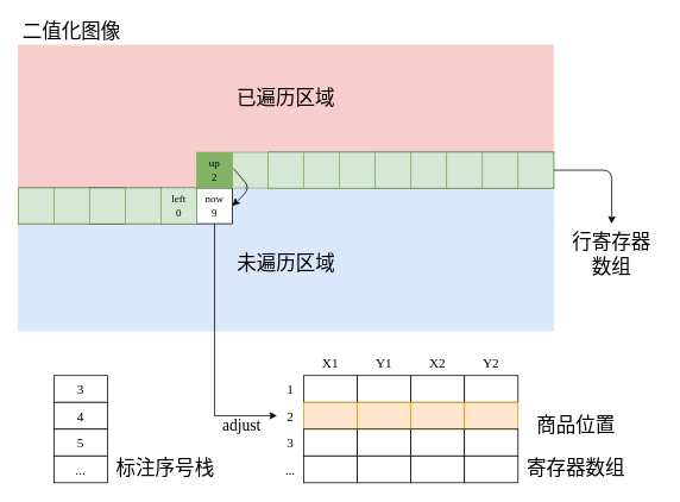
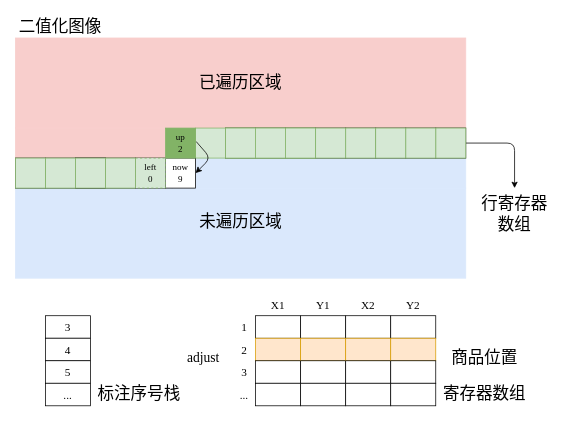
  <mxCell id="0" />
  <mxCell id="1" parent="0" />
  <mxCell id="2" value="" style="rounded=0;whiteSpace=wrap;html=1;strokeColor=#DAE8FC;fillColor=#DAE8FC;" parent="1" vertex="1"><mxGeometry x="20" y="250" width="600" height="120" as="geometry" /></mxCell>
  <mxCell id="3" value="" style="rounded=0;whiteSpace=wrap;html=1;strokeColor=#DAE8FC;fillColor=#DAE8FC;" parent="1" vertex="1"><mxGeometry x="260" y="210" width="360" height="40" as="geometry" /></mxCell>
  <mxCell id="4" value="" style="rounded=0;whiteSpace=wrap;html=1;strokeColor=#F8CECC;fillColor=#F8CECC;" parent="1" vertex="1"><mxGeometry x="20" y="170" width="200" height="40" as="geometry" /></mxCell>
  <mxCell id="5" value="" style="rounded=0;whiteSpace=wrap;html=1;strokeColor=#F8CECC;fillColor=#f8cecc;" parent="1" vertex="1"><mxGeometry x="20" y="50" width="600" height="120" as="geometry" /></mxCell>
  <mxCell id="6" value="" style="whiteSpace=wrap;html=1;aspect=fixed;fillColor=#d5e8d4;strokeColor=#82b366;" parent="1" vertex="1"><mxGeometry x="260" y="170" width="40" height="40" as="geometry" /></mxCell>
  <mxCell id="7" value="" style="whiteSpace=wrap;html=1;aspect=fixed;" parent="1" vertex="1"><mxGeometry x="300" y="170" width="40" height="40" as="geometry" /></mxCell>
  <mxCell id="8" value="" style="whiteSpace=wrap;html=1;aspect=fixed;" parent="1" vertex="1"><mxGeometry x="340" y="170" width="40" height="40" as="geometry" /></mxCell>
  <mxCell id="9" value="" style="whiteSpace=wrap;html=1;aspect=fixed;" parent="1" vertex="1"><mxGeometry x="380" y="170" width="40" height="40" as="geometry" /></mxCell>
  <mxCell id="10" value="" style="whiteSpace=wrap;html=1;aspect=fixed;" parent="1" vertex="1"><mxGeometry x="420" y="170" width="40" height="40" as="geometry" /></mxCell>
  <mxCell id="11" value="" style="whiteSpace=wrap;html=1;aspect=fixed;" parent="1" vertex="1"><mxGeometry x="460" y="170" width="40" height="40" as="geometry" /></mxCell>
  <mxCell id="12" value="" style="whiteSpace=wrap;html=1;aspect=fixed;" parent="1" vertex="1"><mxGeometry x="500" y="170" width="40" height="40" as="geometry" /></mxCell>
  <mxCell id="13" value="" style="whiteSpace=wrap;html=1;aspect=fixed;" parent="1" vertex="1"><mxGeometry x="540" y="170" width="40" height="40" as="geometry" /></mxCell>
  <mxCell id="14" value="" style="whiteSpace=wrap;html=1;aspect=fixed;" parent="1" vertex="1"><mxGeometry x="580" y="170" width="40" height="40" as="geometry" /></mxCell>
  <mxCell id="15" value="" style="whiteSpace=wrap;html=1;aspect=fixed;" parent="1" vertex="1"><mxGeometry x="100" y="210" width="40" height="40" as="geometry" /></mxCell>
  <mxCell id="16" value="" style="whiteSpace=wrap;html=1;aspect=fixed;" parent="1" vertex="1"><mxGeometry x="140" y="210" width="40" height="40" as="geometry" /></mxCell>
  <mxCell id="17" value="" style="edgeStyle=none;html=1;" parent="1" source="18" target="2" edge="1"><mxGeometry relative="1" as="geometry" /></mxCell>
  <mxCell id="18" value="" style="whiteSpace=wrap;html=1;aspect=fixed;" parent="1" vertex="1"><mxGeometry x="180" y="210" width="40" height="40" as="geometry" /></mxCell>
  <mxCell id="19" value="" style="whiteSpace=wrap;html=1;aspect=fixed;" parent="1" vertex="1"><mxGeometry x="20" y="210" width="40" height="40" as="geometry" /></mxCell>
  <mxCell id="20" value="" style="whiteSpace=wrap;html=1;aspect=fixed;" parent="1" vertex="1"><mxGeometry x="60" y="210" width="40" height="40" as="geometry" /></mxCell>
  <mxCell id="21" value="" style="whiteSpace=wrap;html=1;aspect=fixed;" parent="1" vertex="1"><mxGeometry x="100" y="210" width="40" height="40" as="geometry" /></mxCell>
- <mxCell id="22" style="edgeStyle=none;html=1;entryX=0;entryY=0.5;entryDx=0;entryDy=0;fontFamily=Times New Roman;fontSize=22;rounded=0;" parent="1" source="23" target="70" edge="1"><mxGeometry relative="1" as="geometry"><Array as="points"><mxPoint x="240" y="465" /></Array></mxGeometry></mxCell>
  <mxCell id="23" value="&lt;font face=&quot;Times New Roman&quot;&gt;now&lt;br&gt;9&lt;br&gt;&lt;/font&gt;" style="whiteSpace=wrap;html=1;aspect=fixed;" parent="1" vertex="1"><mxGeometry x="220" y="210" width="40" height="40" as="geometry" /></mxCell>
  <mxCell id="24" value="" style="whiteSpace=wrap;html=1;aspect=fixed;fillColor=#d5e8d4;strokeColor=#82b366;" parent="1" vertex="1"><mxGeometry x="300" y="170" width="40" height="40" as="geometry" /></mxCell>
  <mxCell id="25" style="edgeStyle=none;html=1;fontFamily=Times New Roman;fontSize=22;" parent="1" source="27" target="23" edge="1"><mxGeometry relative="1" as="geometry" /></mxCell>
  <mxCell id="26" style="edgeStyle=none;html=1;entryX=0;entryY=0.5;entryDx=0;entryDy=0;fontFamily=Times New Roman;fontSize=22;exitX=0.018;exitY=0.446;exitDx=0;exitDy=0;exitPerimeter=0;" parent="1" source="6" target="3" edge="1"><mxGeometry relative="1" as="geometry"><Array as="points"><mxPoint x="280" y="210" /></Array></mxGeometry></mxCell>
  <mxCell id="27" value="&lt;font face=&quot;Times New Roman&quot;&gt;up&lt;br&gt;2&lt;/font&gt;" style="whiteSpace=wrap;html=1;aspect=fixed;fillColor=#82B366;strokeColor=#82B366;" parent="1" vertex="1"><mxGeometry x="220" y="170" width="40" height="40" as="geometry" /></mxCell>
  <mxCell id="28" value="" style="whiteSpace=wrap;html=1;aspect=fixed;fillColor=#d5e8d4;strokeColor=#82b366;" parent="1" vertex="1"><mxGeometry x="340" y="170" width="40" height="40" as="geometry" /></mxCell>
  <mxCell id="29" value="" style="whiteSpace=wrap;html=1;aspect=fixed;fillColor=#d5e8d4;strokeColor=#82b366;" parent="1" vertex="1"><mxGeometry x="380" y="170" width="40" height="40" as="geometry" /></mxCell>
  <mxCell id="30" value="" style="whiteSpace=wrap;html=1;aspect=fixed;fillColor=#d5e8d4;strokeColor=#82b366;" parent="1" vertex="1"><mxGeometry x="380" y="170" width="40" height="40" as="geometry" /></mxCell>
  <mxCell id="31" value="" style="whiteSpace=wrap;html=1;aspect=fixed;fillColor=#d5e8d4;strokeColor=#82b366;" parent="1" vertex="1"><mxGeometry x="340" y="170" width="40" height="40" as="geometry" /></mxCell>
  <mxCell id="32" value="" style="whiteSpace=wrap;html=1;aspect=fixed;fillColor=#d5e8d4;strokeColor=#82b366;" parent="1" vertex="1"><mxGeometry x="300" y="170" width="40" height="40" as="geometry" /></mxCell>
  <mxCell id="33" value="" style="whiteSpace=wrap;html=1;aspect=fixed;fillColor=#d5e8d4;strokeColor=#82b366;" parent="1" vertex="1"><mxGeometry x="460" y="170" width="40" height="40" as="geometry" /></mxCell>
  <mxCell id="34" value="" style="whiteSpace=wrap;html=1;aspect=fixed;fillColor=#d5e8d4;strokeColor=#82b366;" parent="1" vertex="1"><mxGeometry x="420" y="170" width="40" height="40" as="geometry" /></mxCell>
  <mxCell id="35" style="edgeStyle=none;html=1;entryX=0.5;entryY=0;entryDx=0;entryDy=0;fontFamily=宋体;fontSource=https%3A%2F%2Ffonts.googleapis.com%2Fcss%3Ffamily%3D%25E5%25AE%258B%25E4%25BD%2593;fontSize=15;" parent="1" source="36" target="44" edge="1"><mxGeometry relative="1" as="geometry"><Array as="points"><mxPoint x="685" y="190" /></Array></mxGeometry></mxCell>
  <mxCell id="36" value="" style="whiteSpace=wrap;html=1;aspect=fixed;fillColor=#d5e8d4;strokeColor=#82b366;" parent="1" vertex="1"><mxGeometry x="580" y="170" width="40" height="40" as="geometry" /></mxCell>
  <mxCell id="37" value="" style="whiteSpace=wrap;html=1;aspect=fixed;fillColor=#d5e8d4;strokeColor=#82b366;" parent="1" vertex="1"><mxGeometry x="540" y="170" width="40" height="40" as="geometry" /></mxCell>
  <mxCell id="38" value="" style="whiteSpace=wrap;html=1;aspect=fixed;fillColor=#d5e8d4;strokeColor=#82b366;" parent="1" vertex="1"><mxGeometry x="500" y="170" width="40" height="40" as="geometry" /></mxCell>
  <mxCell id="39" value="" style="whiteSpace=wrap;html=1;aspect=fixed;fillColor=#d5e8d4;strokeColor=#82b366;" parent="1" vertex="1"><mxGeometry x="60" y="210" width="40" height="40" as="geometry" /></mxCell>
  <mxCell id="40" value="" style="whiteSpace=wrap;html=1;aspect=fixed;fillColor=#d5e8d4;strokeColor=#82b366;" parent="1" vertex="1"><mxGeometry x="20" y="210" width="40" height="40" as="geometry" /></mxCell>
  <mxCell id="41" value="&lt;font face=&quot;Times New Roman&quot;&gt;left&lt;br&gt;0&lt;/font&gt;" style="whiteSpace=wrap;html=1;aspect=fixed;fillColor=#d5e8d4;strokeColor=#82b366;dashed=1;" parent="1" vertex="1"><mxGeometry x="180" y="210" width="40" height="40" as="geometry" /></mxCell>
  <mxCell id="42" value="" style="whiteSpace=wrap;html=1;aspect=fixed;fillColor=#d5e8d4;strokeColor=#82b366;" parent="1" vertex="1"><mxGeometry x="140" y="210" width="40" height="40" as="geometry" /></mxCell>
  <mxCell id="43" value="" style="whiteSpace=wrap;html=1;aspect=fixed;fillColor=#d5e8d4;strokeColor=#82b366;" parent="1" vertex="1"><mxGeometry x="100" y="210" width="40" height="40" as="geometry" /></mxCell>
  <mxCell id="44" value="&lt;p class=&quot;MsoNormal&quot;&gt;&lt;font face=&quot;宋体&quot; data-font-src=&quot;https://fonts.googleapis.com/css?family=%E5%AE%8B%E4%BD%93&quot; style=&quot;font-size: 22px&quot;&gt;行寄存器数组&lt;/font&gt;&lt;br&gt;&lt;/p&gt;" style="text;html=1;strokeColor=none;fillColor=none;align=center;verticalAlign=middle;whiteSpace=wrap;rounded=0;" parent="1" vertex="1"><mxGeometry x="630" y="250" width="110" height="70" as="geometry" /></mxCell>
  <mxCell id="45" value="&lt;font face=&quot;Times New Roman&quot;&gt;3&lt;/font&gt;" style="rounded=0;whiteSpace=wrap;html=1;fontFamily=宋体;fontSource=https%3A%2F%2Ffonts.googleapis.com%2Fcss%3Ffamily%3D%25E5%25AE%258B%25E4%25BD%2593;fontSize=15;" parent="1" vertex="1"><mxGeometry x="60" y="420" width="60" height="30" as="geometry" /></mxCell>
  <mxCell id="46" value="&lt;font face=&quot;Times New Roman&quot;&gt;4&lt;/font&gt;" style="rounded=0;whiteSpace=wrap;html=1;fontFamily=宋体;fontSource=https%3A%2F%2Ffonts.googleapis.com%2Fcss%3Ffamily%3D%25E5%25AE%258B%25E4%25BD%2593;fontSize=15;" parent="1" vertex="1"><mxGeometry x="60" y="450" width="60" height="30" as="geometry" /></mxCell>
  <mxCell id="47" value="&lt;span style=&quot;font-family: &amp;#34;times new roman&amp;#34;&quot;&gt;5&lt;/span&gt;" style="rounded=0;whiteSpace=wrap;html=1;fontFamily=宋体;fontSource=https%3A%2F%2Ffonts.googleapis.com%2Fcss%3Ffamily%3D%25E5%25AE%258B%25E4%25BD%2593;fontSize=15;" parent="1" vertex="1"><mxGeometry x="60" y="480" width="60" height="30" as="geometry" /></mxCell>
  <mxCell id="48" value="&lt;font face=&quot;Times New Roman&quot;&gt;...&lt;/font&gt;" style="rounded=0;whiteSpace=wrap;html=1;fontFamily=宋体;fontSource=https%3A%2F%2Ffonts.googleapis.com%2Fcss%3Ffamily%3D%25E5%25AE%258B%25E4%25BD%2593;fontSize=15;" parent="1" vertex="1"><mxGeometry x="60" y="510" width="60" height="30" as="geometry" /></mxCell>
  <mxCell id="49" value="" style="rounded=0;whiteSpace=wrap;html=1;fontFamily=宋体;fontSource=https%3A%2F%2Ffonts.googleapis.com%2Fcss%3Ffamily%3D%25E5%25AE%258B%25E4%25BD%2593;fontSize=15;" parent="1" vertex="1"><mxGeometry x="340" y="420" width="60" height="30" as="geometry" /></mxCell>
  <mxCell id="50" value="" style="rounded=0;whiteSpace=wrap;html=1;fontFamily=宋体;fontSource=https%3A%2F%2Ffonts.googleapis.com%2Fcss%3Ffamily%3D%25E5%25AE%258B%25E4%25BD%2593;fontSize=15;fillColor=#ffe6cc;strokeColor=#d79b00;" parent="1" vertex="1"><mxGeometry x="340" y="450" width="60" height="30" as="geometry" /></mxCell>
  <mxCell id="51" value="" style="rounded=0;whiteSpace=wrap;html=1;fontFamily=宋体;fontSource=https%3A%2F%2Ffonts.googleapis.com%2Fcss%3Ffamily%3D%25E5%25AE%258B%25E4%25BD%2593;fontSize=15;" parent="1" vertex="1"><mxGeometry x="340" y="480" width="60" height="30" as="geometry" /></mxCell>
  <mxCell id="52" value="" style="rounded=0;whiteSpace=wrap;html=1;fontFamily=宋体;fontSource=https%3A%2F%2Ffonts.googleapis.com%2Fcss%3Ffamily%3D%25E5%25AE%258B%25E4%25BD%2593;fontSize=15;" parent="1" vertex="1"><mxGeometry x="340" y="510" width="60" height="30" as="geometry" /></mxCell>
  <mxCell id="53" value="" style="rounded=0;whiteSpace=wrap;html=1;fontFamily=宋体;fontSource=https%3A%2F%2Ffonts.googleapis.com%2Fcss%3Ffamily%3D%25E5%25AE%258B%25E4%25BD%2593;fontSize=15;" parent="1" vertex="1"><mxGeometry x="400" y="420" width="60" height="30" as="geometry" /></mxCell>
  <mxCell id="54" value="" style="rounded=0;whiteSpace=wrap;html=1;fontFamily=宋体;fontSource=https%3A%2F%2Ffonts.googleapis.com%2Fcss%3Ffamily%3D%25E5%25AE%258B%25E4%25BD%2593;fontSize=15;fillColor=#ffe6cc;strokeColor=#d79b00;" parent="1" vertex="1"><mxGeometry x="400" y="450" width="60" height="30" as="geometry" /></mxCell>
  <mxCell id="55" value="" style="rounded=0;whiteSpace=wrap;html=1;fontFamily=宋体;fontSource=https%3A%2F%2Ffonts.googleapis.com%2Fcss%3Ffamily%3D%25E5%25AE%258B%25E4%25BD%2593;fontSize=15;" parent="1" vertex="1"><mxGeometry x="400" y="480" width="60" height="30" as="geometry" /></mxCell>
  <mxCell id="56" value="" style="rounded=0;whiteSpace=wrap;html=1;fontFamily=宋体;fontSource=https%3A%2F%2Ffonts.googleapis.com%2Fcss%3Ffamily%3D%25E5%25AE%258B%25E4%25BD%2593;fontSize=15;" parent="1" vertex="1"><mxGeometry x="400" y="510" width="60" height="30" as="geometry" /></mxCell>
  <mxCell id="57" value="" style="rounded=0;whiteSpace=wrap;html=1;fontFamily=宋体;fontSource=https%3A%2F%2Ffonts.googleapis.com%2Fcss%3Ffamily%3D%25E5%25AE%258B%25E4%25BD%2593;fontSize=15;" parent="1" vertex="1"><mxGeometry x="460" y="420" width="60" height="30" as="geometry" /></mxCell>
  <mxCell id="58" value="" style="rounded=0;whiteSpace=wrap;html=1;fontFamily=宋体;fontSource=https%3A%2F%2Ffonts.googleapis.com%2Fcss%3Ffamily%3D%25E5%25AE%258B%25E4%25BD%2593;fontSize=15;fillColor=#ffe6cc;strokeColor=#d79b00;" parent="1" vertex="1"><mxGeometry x="460" y="450" width="60" height="30" as="geometry" /></mxCell>
  <mxCell id="59" value="" style="rounded=0;whiteSpace=wrap;html=1;fontFamily=宋体;fontSource=https%3A%2F%2Ffonts.googleapis.com%2Fcss%3Ffamily%3D%25E5%25AE%258B%25E4%25BD%2593;fontSize=15;" parent="1" vertex="1"><mxGeometry x="460" y="480" width="60" height="30" as="geometry" /></mxCell>
  <mxCell id="60" value="" style="rounded=0;whiteSpace=wrap;html=1;fontFamily=宋体;fontSource=https%3A%2F%2Ffonts.googleapis.com%2Fcss%3Ffamily%3D%25E5%25AE%258B%25E4%25BD%2593;fontSize=15;" parent="1" vertex="1"><mxGeometry x="460" y="510" width="60" height="30" as="geometry" /></mxCell>
  <mxCell id="61" value="" style="rounded=0;whiteSpace=wrap;html=1;fontFamily=宋体;fontSource=https%3A%2F%2Ffonts.googleapis.com%2Fcss%3Ffamily%3D%25E5%25AE%258B%25E4%25BD%2593;fontSize=15;" parent="1" vertex="1"><mxGeometry x="520" y="420" width="60" height="30" as="geometry" /></mxCell>
  <mxCell id="62" value="" style="rounded=0;whiteSpace=wrap;html=1;fontFamily=宋体;fontSource=https%3A%2F%2Ffonts.googleapis.com%2Fcss%3Ffamily%3D%25E5%25AE%258B%25E4%25BD%2593;fontSize=15;fillColor=#ffe6cc;strokeColor=#d79b00;" parent="1" vertex="1"><mxGeometry x="520" y="450" width="60" height="30" as="geometry" /></mxCell>
  <mxCell id="63" value="" style="rounded=0;whiteSpace=wrap;html=1;fontFamily=宋体;fontSource=https%3A%2F%2Ffonts.googleapis.com%2Fcss%3Ffamily%3D%25E5%25AE%258B%25E4%25BD%2593;fontSize=15;" parent="1" vertex="1"><mxGeometry x="520" y="480" width="60" height="30" as="geometry" /></mxCell>
  <mxCell id="64" value="" style="rounded=0;whiteSpace=wrap;html=1;fontFamily=宋体;fontSource=https%3A%2F%2Ffonts.googleapis.com%2Fcss%3Ffamily%3D%25E5%25AE%258B%25E4%25BD%2593;fontSize=15;" parent="1" vertex="1"><mxGeometry x="520" y="510" width="60" height="30" as="geometry" /></mxCell>
  <mxCell id="65" value="&lt;font data-font-src=&quot;https://fonts.googleapis.com/css?family=%E5%AE%8B%E4%BD%93&quot; style=&quot;font-size: 15px&quot; face=&quot;Times New Roman&quot;&gt;X1&lt;/font&gt;" style="text;html=1;strokeColor=none;fillColor=none;align=center;verticalAlign=middle;whiteSpace=wrap;rounded=0;" parent="1" vertex="1"><mxGeometry x="340" y="390" width="60" height="30" as="geometry" /></mxCell>
  <mxCell id="66" value="&lt;font data-font-src=&quot;https://fonts.googleapis.com/css?family=%E5%AE%8B%E4%BD%93&quot; style=&quot;font-size: 15px&quot; face=&quot;Times New Roman&quot;&gt;Y1&lt;/font&gt;" style="text;html=1;strokeColor=none;fillColor=none;align=center;verticalAlign=middle;whiteSpace=wrap;rounded=0;" parent="1" vertex="1"><mxGeometry x="400" y="390" width="60" height="30" as="geometry" /></mxCell>
  <mxCell id="67" value="&lt;font data-font-src=&quot;https://fonts.googleapis.com/css?family=%E5%AE%8B%E4%BD%93&quot; style=&quot;font-size: 15px&quot; face=&quot;Times New Roman&quot;&gt;X2&lt;/font&gt;" style="text;html=1;strokeColor=none;fillColor=none;align=center;verticalAlign=middle;whiteSpace=wrap;rounded=0;" parent="1" vertex="1"><mxGeometry x="460" y="390" width="60" height="30" as="geometry" /></mxCell>
  <mxCell id="68" value="&lt;font data-font-src=&quot;https://fonts.googleapis.com/css?family=%E5%AE%8B%E4%BD%93&quot; style=&quot;font-size: 15px&quot; face=&quot;Times New Roman&quot;&gt;Y2&lt;/font&gt;" style="text;html=1;strokeColor=none;fillColor=none;align=center;verticalAlign=middle;whiteSpace=wrap;rounded=0;" parent="1" vertex="1"><mxGeometry x="520" y="390" width="60" height="30" as="geometry" /></mxCell>
  <mxCell id="69" value="&lt;font data-font-src=&quot;https://fonts.googleapis.com/css?family=%E5%AE%8B%E4%BD%93&quot; style=&quot;font-size: 15px&quot; face=&quot;Times New Roman&quot;&gt;1&lt;/font&gt;" style="text;html=1;strokeColor=none;fillColor=none;align=center;verticalAlign=middle;whiteSpace=wrap;rounded=0;" parent="1" vertex="1"><mxGeometry x="310" y="420" width="30" height="30" as="geometry" /></mxCell>
  <mxCell id="70" value="&lt;font data-font-src=&quot;https://fonts.googleapis.com/css?family=%E5%AE%8B%E4%BD%93&quot; style=&quot;font-size: 15px&quot; face=&quot;Times New Roman&quot;&gt;2&lt;/font&gt;" style="text;html=1;strokeColor=none;fillColor=none;align=center;verticalAlign=middle;whiteSpace=wrap;rounded=0;" parent="1" vertex="1"><mxGeometry x="310" y="450" width="30" height="30" as="geometry" /></mxCell>
  <mxCell id="71" value="&lt;font data-font-src=&quot;https://fonts.googleapis.com/css?family=%E5%AE%8B%E4%BD%93&quot; style=&quot;font-size: 15px&quot; face=&quot;Times New Roman&quot;&gt;3&lt;/font&gt;" style="text;html=1;strokeColor=none;fillColor=none;align=center;verticalAlign=middle;whiteSpace=wrap;rounded=0;" parent="1" vertex="1"><mxGeometry x="310" y="480" width="30" height="30" as="geometry" /></mxCell>
  <mxCell id="72" value="&lt;font data-font-src=&quot;https://fonts.googleapis.com/css?family=%E5%AE%8B%E4%BD%93&quot; style=&quot;font-size: 15px&quot; face=&quot;Times New Roman&quot;&gt;...&lt;/font&gt;" style="text;html=1;strokeColor=none;fillColor=none;align=center;verticalAlign=middle;whiteSpace=wrap;rounded=0;" parent="1" vertex="1"><mxGeometry x="310" y="510" width="30" height="30" as="geometry" /></mxCell>
  <mxCell id="73" value="&lt;p class=&quot;MsoNormal&quot;&gt;&lt;font style=&quot;font-size: 22px&quot; face=&quot;宋体&quot; data-font-src=&quot;https://fonts.googleapis.com/css?family=%E5%AE%8B%E4%BD%93&quot;&gt;标注序号栈&lt;/font&gt;&lt;/p&gt;" style="text;html=1;strokeColor=none;fillColor=none;align=center;verticalAlign=middle;whiteSpace=wrap;rounded=0;" parent="1" vertex="1"><mxGeometry x="120" y="510" width="130" height="30" as="geometry" /></mxCell>
  <mxCell id="74" value="&lt;p class=&quot;MsoNormal&quot; style=&quot;font-size: 22px&quot;&gt;&lt;font face=&quot;宋体&quot; style=&quot;font-size: 22px&quot;&gt;商品位置&lt;/font&gt;&lt;/p&gt;&lt;p class=&quot;MsoNormal&quot; style=&quot;font-size: 22px&quot;&gt;&lt;font face=&quot;宋体&quot; style=&quot;font-size: 22px&quot;&gt;寄存器数组&lt;/font&gt;&lt;/p&gt;" style="text;html=1;strokeColor=none;fillColor=none;align=center;verticalAlign=middle;whiteSpace=wrap;rounded=0;" parent="1" vertex="1"><mxGeometry x="580" y="460" width="130" height="80" as="geometry" /></mxCell>
  <mxCell id="75" value="&lt;font style=&quot;font-size: 18px&quot;&gt;adjust&lt;/font&gt;" style="text;html=1;align=center;verticalAlign=middle;resizable=0;points=[];autosize=1;strokeColor=none;fillColor=none;fontSize=22;fontFamily=Times New Roman;" parent="1" vertex="1"><mxGeometry x="240" y="460" width="60" height="30" as="geometry" /></mxCell>
  <mxCell id="76" value="&lt;font face=&quot;宋体&quot; data-font-src=&quot;https://fonts.googleapis.com/css?family=%E5%AE%8B%E4%BD%93&quot; style=&quot;font-size: 22px&quot;&gt;二值化图像&lt;/font&gt;" style="text;html=1;strokeColor=none;fillColor=none;align=center;verticalAlign=middle;whiteSpace=wrap;rounded=0;" parent="1" vertex="1"><mxGeometry x="20" y="20" width="120" height="30" as="geometry" /></mxCell>
  <mxCell id="77" value="&lt;font face=&quot;宋体&quot; data-font-src=&quot;https://fonts.googleapis.com/css?family=%E5%AE%8B%E4%BD%93&quot; style=&quot;font-size: 22px&quot;&gt;已遍历区域&lt;/font&gt;" style="text;html=1;strokeColor=none;fillColor=none;align=center;verticalAlign=middle;whiteSpace=wrap;rounded=0;" parent="1" vertex="1"><mxGeometry x="260" y="95" width="120" height="30" as="geometry" /></mxCell>
  <mxCell id="78" value="&lt;font face=&quot;宋体&quot; data-font-src=&quot;https://fonts.googleapis.com/css?family=%E5%AE%8B%E4%BD%93&quot; style=&quot;font-size: 22px&quot;&gt;未遍历区域&lt;/font&gt;" style="text;html=1;strokeColor=none;fillColor=none;align=center;verticalAlign=middle;whiteSpace=wrap;rounded=0;" parent="1" vertex="1"><mxGeometry x="257.5" y="280" width="125" height="30" as="geometry" /></mxCell>
